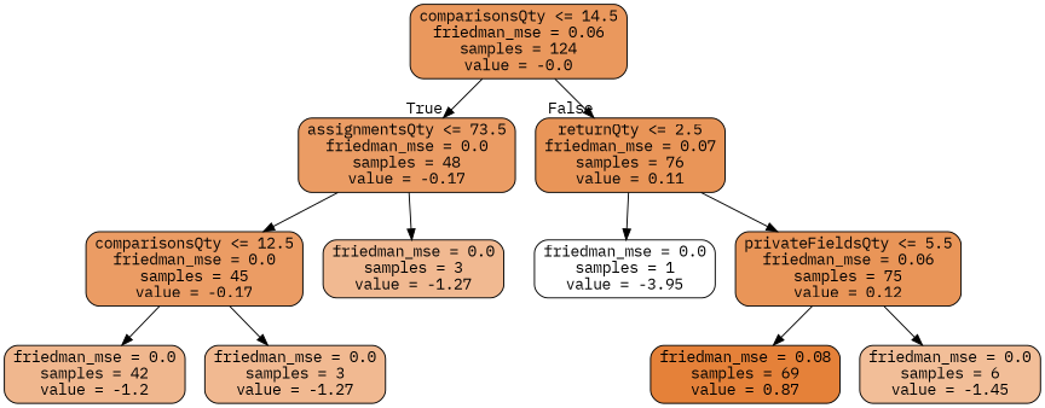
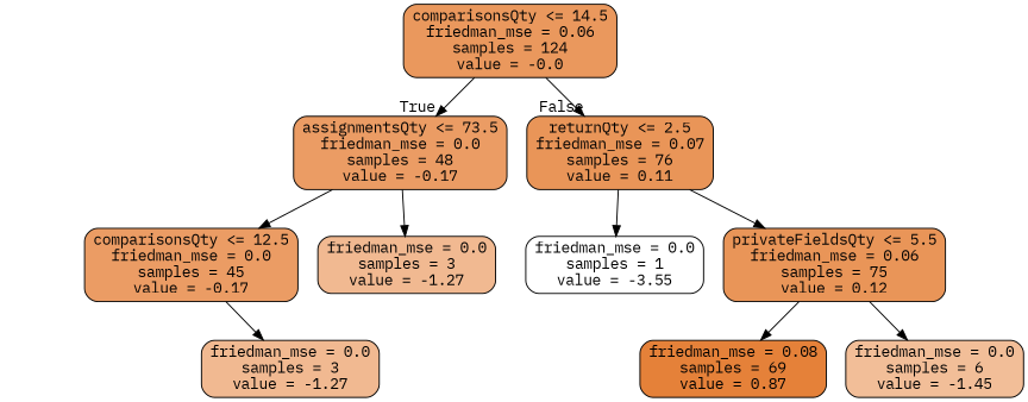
  digraph {
    fontname="IBM Plex Mono"
    node [color=black fillcolor="#eb9c64" fontname="IBM Plex Mono" shape=box style="filled, rounded"]
    edge [fontname="IBM Plex Mono"]
    n1 [fillcolor="#ea985d" label="comparisonsQty <= 14.5\nfriedman_mse = 0.06\nsamples = 124\nvalue = -0.0"]
    n2 [label="assignmentsQty <= 73.5\nfriedman_mse = 0.0\nsamples = 48\nvalue = -0.17"]
    n3 [fillcolor="#e99558" label="returnQty <= 2.5\nfriedman_mse = 0.07\nsamples = 76\nvalue = 0.11"]
    n4 [label="comparisonsQty <= 12.5\nfriedman_mse = 0.0\nsamples = 45\nvalue = -0.17"]
    n5 [fillcolor="#f1b991" label="friedman_mse = 0.0\nsamples = 3\nvalue = -1.27"]
-   n6 [fillcolor="#ffffff" label="friedman_mse = 0.0\nsamples = 1\nvalue = -3.95"]
+   n6 [fillcolor="#ffffff" label="friedman_mse = 0.0\nsamples = 1\nvalue = -3.55"]
    n7 [fillcolor="#e99558" label="privateFieldsQty <= 5.5\nfriedman_mse = 0.06\nsamples = 75\nvalue = 0.12"]
-   n8 [fillcolor="#f0b78e" label="friedman_mse = 0.0\nsamples = 42\nvalue = -1.2"]
    n9 [fillcolor="#f1b991" label="friedman_mse = 0.0\nsamples = 3\nvalue = -1.27"]
    n10 [fillcolor="#e58139" label="friedman_mse = 0.08\nsamples = 69\nvalue = 0.87"]
    n11 [fillcolor="#f2be98" label="friedman_mse = 0.0\nsamples = 6\nvalue = -1.45"]
    n1 -> n2 [headlabel=True labelangle=45 labeldistance=2.5]
    n1 -> n3 [headlabel=False labelangle=-45 labeldistance=2.5]
    n2 -> n4
    n2 -> n5
    n3 -> n6
    n3 -> n7
-   n4 -> n8
    n4 -> n9
    n7 -> n10
    n7 -> n11
  }
